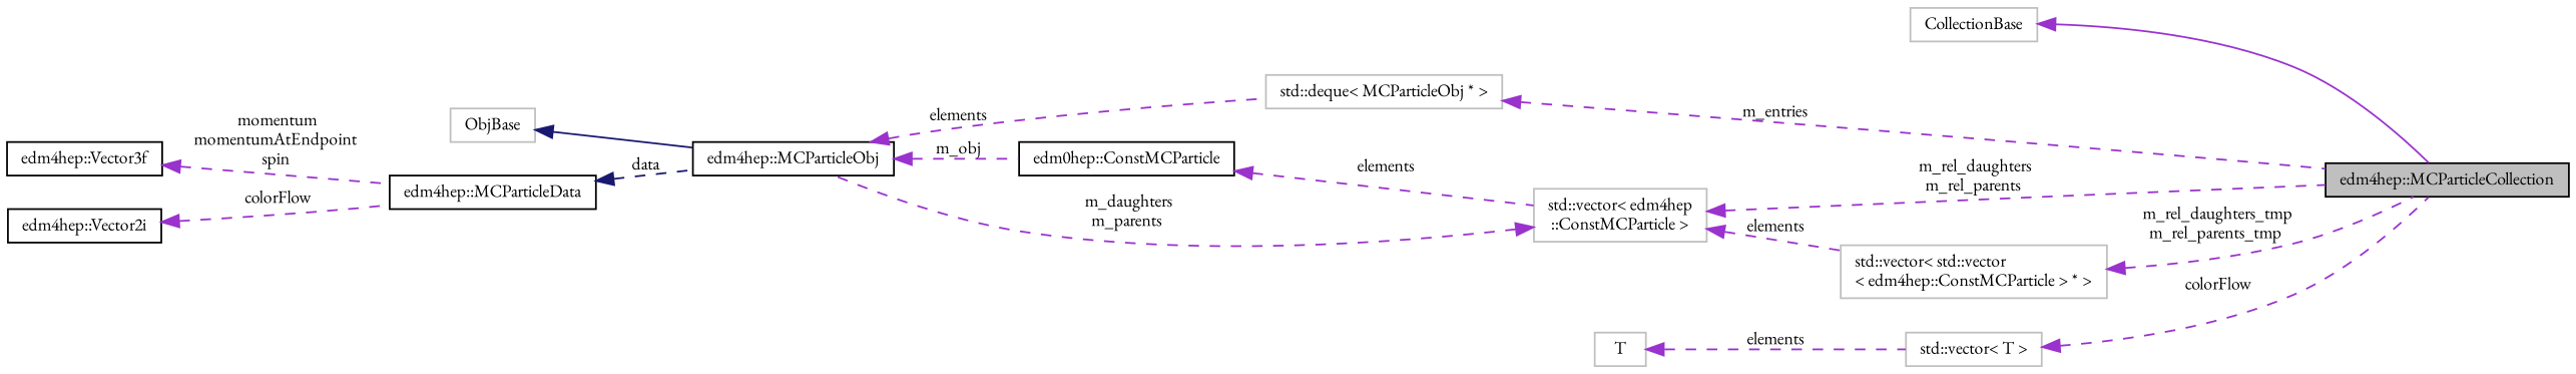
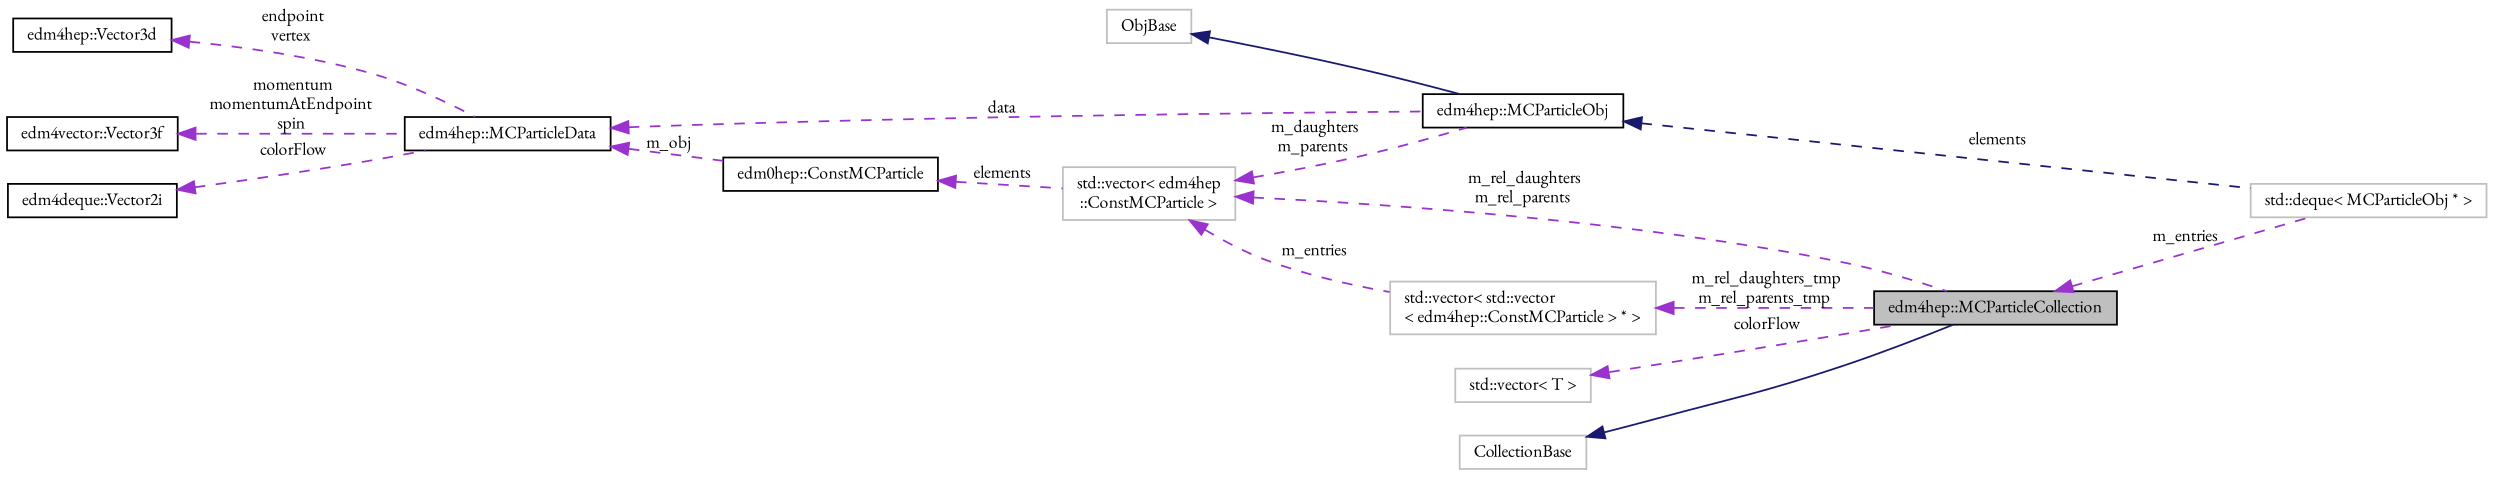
  digraph {
    fontname="EB Garamond"
    rankdir=LR
    node [color=black fillcolor=white fontname="EB Garamond" fontsize=10 shape=record style=filled]
    edge [color=darkorchid3 dir=back fontname="EB Garamond" fontsize=10 labelfontname=Helvetica labelfontsize=10 style=dashed]
    n1 [fillcolor=grey75 fontcolor=black height=0.2 label="edm4hep::MCParticleCollection" width=0.4]
    n2 [color=grey75 height=0.2 label=CollectionBase width=0.4]
    n3 [color=grey75 height=0.2 label="std::deque\< MCParticleObj * \>" width=0.4]
    n4 [height=0.2 label="edm4hep::MCParticleObj" width=0.4]
    n5 [height=0.2 label="edm0hep::ConstMCParticle" width=0.4]
    n6 [color=grey75 height=0.2 label="std::vector\< edm4hep\l::ConstMCParticle \>" width=0.4]
    n7 [color=grey75 height=0.2 label=ObjBase width=0.4]
    n8 [height=0.2 label="edm4hep::MCParticleData" width=0.4]
-   n10 [height=0.2 label="edm4hep::Vector3f" width=0.4]
-   n11 [height=0.2 label="edm4hep::Vector2i" width=0.4]
+   n9 [height=0.2 label="edm4hep::Vector3d" width=0.4]
+   n10 [height=0.2 label="edm4vector::Vector3f" width=0.4]
+   n11 [height=0.2 label="edm4deque::Vector2i" width=0.4]
    n12 [color=grey75 height=0.2 label="std::vector\< std::vector\l\< edm4hep::ConstMCParticle \> * \>" width=0.4]
    n13 [color=grey75 height=0.2 label="std::vector\< T \>" width=0.4]
-   n14 [color=grey75 height=0.2 label=T width=0.4]
-   n2 -> n1 [style=solid]
-   n3 -> n1 [label=" m_entries"]
-   n4 -> n3 [label=" elements"]
-   n4 -> n5 [label=" m_obj"]
+   n2 -> n1 [color=midnightblue style=solid]
+   n1 -> n3 [label=" m_entries"]
+   n4 -> n3 [color=midnightblue label=" elements"]
+   n8 -> n5 [label=" m_obj"]
    n5 -> n6 [label=" elements"]
    n6 -> n1 [label=" m_rel_daughters\nm_rel_parents"]
    n6 -> n4 [label=" m_daughters\nm_parents"]
-   n6 -> n12 [label=" elements"]
+   n6 -> n12 [label=" m_entries"]
    n7 -> n4 [color=midnightblue style=solid]
-   n8 -> n4 [color=midnightblue label=" data"]
+   n8 -> n4 [label=" data"]
+   n9 -> n8 [label=" endpoint\nvertex"]
    n10 -> n8 [label=" momentum\nmomentumAtEndpoint\nspin"]
    n11 -> n8 [label=" colorFlow"]
    n12 -> n1 [label=" m_rel_daughters_tmp\nm_rel_parents_tmp"]
    n13 -> n1 [label=" colorFlow"]
-   n14 -> n13 [label=" elements"]
  }
